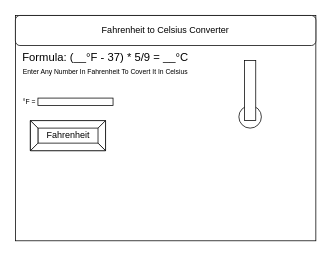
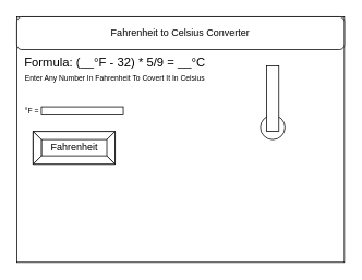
  <mxCell id="0" />
  <mxCell id="1" parent="0" />
  <mxCell id="2" value="" style="rounded=0;whiteSpace=wrap;html=1;" parent="1" vertex="1"><mxGeometry x="20" y="20" width="400" height="300" as="geometry" /></mxCell>
  <mxCell id="3" value="Fahrenheit to Celsius Converter" style="whiteSpace=wrap;html=1;rounded=1;" parent="1" vertex="1"><mxGeometry x="20" y="20" width="400" height="40" as="geometry" /></mxCell>
  <mxCell id="4" value="Fahrenheit" style="labelPosition=center;verticalLabelPosition=middle;align=center;html=1;shape=mxgraph.basic.button;dx=10;" parent="1" vertex="1"><mxGeometry x="40" y="160" width="100" height="40" as="geometry" /></mxCell>
- <mxCell id="5" value="&lt;font style=&quot;font-size: 15px&quot;&gt;Formula: (__°F - 37) * 5/9 = __°C&lt;/font&gt;" style="text;html=1;strokeColor=none;fillColor=none;align=center;verticalAlign=middle;whiteSpace=wrap;rounded=0;" vertex="1" parent="1"><mxGeometry x="20" y="60" width="240" height="30" as="geometry" /></mxCell>
+ <mxCell id="5" value="&lt;font style=&quot;font-size: 15px&quot;&gt;Formula: (__°F - 32) * 5/9 = __°C&lt;/font&gt;" style="text;html=1;strokeColor=none;fillColor=none;align=center;verticalAlign=middle;whiteSpace=wrap;rounded=0;" vertex="1" parent="1"><mxGeometry x="20" y="60" width="240" height="30" as="geometry" /></mxCell>
  <mxCell id="6" value="" style="ellipse;whiteSpace=wrap;html=1;aspect=fixed;" vertex="1" parent="1"><mxGeometry x="317.5" y="140" width="30" height="30" as="geometry" /></mxCell>
  <mxCell id="7" value="" style="rounded=0;whiteSpace=wrap;html=1;" vertex="1" parent="1"><mxGeometry x="325" y="80" width="15" height="80" as="geometry" /></mxCell>
  <mxCell id="8" value="&lt;font style=&quot;font-size: 9px&quot;&gt;Enter Any Number In Fahrenheit To Covert It In Celsius&lt;/font&gt;" style="text;html=1;strokeColor=none;fillColor=none;align=center;verticalAlign=middle;whiteSpace=wrap;rounded=0;" vertex="1" parent="1"><mxGeometry x="25" y="90" width="230" height="10" as="geometry" /></mxCell>
  <mxCell id="9" value="" style="rounded=0;whiteSpace=wrap;html=1;fontSize=9;" vertex="1" parent="1"><mxGeometry x="50" y="130" width="100" height="10" as="geometry" /></mxCell>
  <mxCell id="10" value="°F =&amp;nbsp;" style="text;html=1;strokeColor=none;fillColor=none;align=center;verticalAlign=middle;whiteSpace=wrap;rounded=0;fontSize=9;" vertex="1" parent="1"><mxGeometry x="25" y="130" width="30" height="10" as="geometry" /></mxCell>
